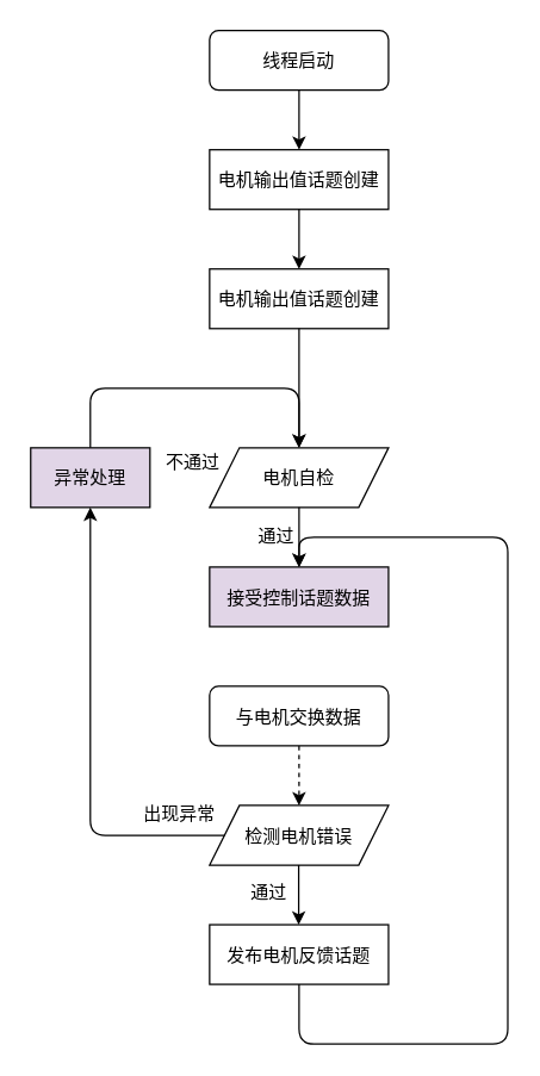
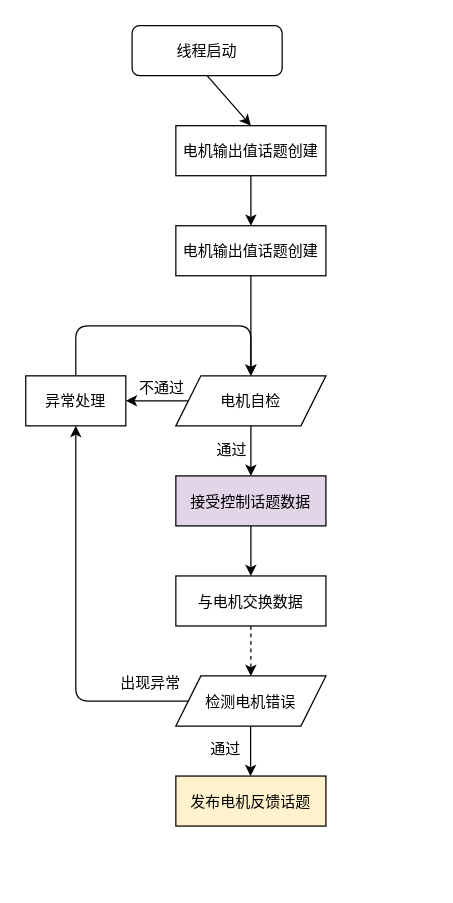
  <mxCell id="0" />
  <mxCell id="1" parent="0" />
  <mxCell id="2" value="电机输出值话题创建" style="rounded=0;" vertex="1" parent="1"><mxGeometry x="140" y="100" width="120" height="40" as="geometry" /></mxCell>
  <mxCell id="3" value="电机输出值话题创建" style="rounded=0;" vertex="1" parent="1"><mxGeometry x="140" y="180" width="120" height="40" as="geometry" /></mxCell>
  <mxCell id="4" value="" style="endArrow=classic;entryX=0.5;entryY=0;entryDx=0;entryDy=0;exitX=0.5;exitY=1;exitDx=0;exitDy=0;" edge="1" parent="1" source="2" target="3"><mxGeometry width="50" height="50" relative="1" as="geometry"><mxPoint x="300" y="250" as="sourcePoint" /><mxPoint x="350" y="200" as="targetPoint" /></mxGeometry></mxCell>
  <mxCell id="5" value="电机自检" style="shape=parallelogram;perimeter=parallelogramPerimeter;fixedSize=1;" vertex="1" parent="1"><mxGeometry x="140" y="300" width="120" height="40" as="geometry" /></mxCell>
  <mxCell id="6" value="" style="endArrow=classic;entryX=0.5;entryY=0;entryDx=0;entryDy=0;exitX=0.5;exitY=1;exitDx=0;exitDy=0;" edge="1" parent="1" source="3" target="5"><mxGeometry width="50" height="50" relative="1" as="geometry"><mxPoint x="370" y="300" as="sourcePoint" /><mxPoint x="420" y="250" as="targetPoint" /></mxGeometry></mxCell>
  <mxCell id="7" value="不通过" style="text;strokeColor=none;fillColor=none;align=center;verticalAlign=middle;rounded=0;" vertex="1" parent="1"><mxGeometry x="99" y="294" width="60" height="30" as="geometry" /></mxCell>
  <mxCell id="8" value="通过" style="text;strokeColor=none;fillColor=none;align=center;verticalAlign=middle;rounded=0;" vertex="1" parent="1"><mxGeometry x="155" y="344" width="60" height="30" as="geometry" /></mxCell>
  <mxCell id="9" value="" style="endArrow=classic;exitX=0.5;exitY=1;exitDx=0;exitDy=0;" edge="1" parent="1" source="5"><mxGeometry width="50" height="50" relative="1" as="geometry"><mxPoint x="330" y="360" as="sourcePoint" /><mxPoint x="200" y="380" as="targetPoint" /></mxGeometry></mxCell>
  <mxCell id="10" value="接受控制话题数据" style="rounded=0;fillColor=#e1d5e7;" vertex="1" parent="1"><mxGeometry x="140" y="380" width="120" height="40" as="geometry" /></mxCell>
- <mxCell id="11" value="与电机交换数据" style="rounded=1;" vertex="1" parent="1"><mxGeometry x="140" y="460" width="120" height="40" as="geometry" /></mxCell>
- <mxCell id="13" value="发布电机反馈话题" style="rounded=0;" vertex="1" parent="1"><mxGeometry x="140" y="620" width="120" height="40" as="geometry" /></mxCell>
+ <mxCell id="11" value="与电机交换数据" style="rounded=0;" vertex="1" parent="1"><mxGeometry x="140" y="460" width="120" height="40" as="geometry" /></mxCell>
+ <mxCell id="12" value="" style="endArrow=classic;entryX=0.5;entryY=0;entryDx=0;entryDy=0;exitX=0.5;exitY=1;exitDx=0;exitDy=0;" edge="1" parent="1" source="10" target="11"><mxGeometry width="50" height="50" relative="1" as="geometry"><mxPoint x="320" y="480" as="sourcePoint" /><mxPoint x="370" y="430" as="targetPoint" /></mxGeometry></mxCell>
+ <mxCell id="13" value="发布电机反馈话题" style="rounded=0;fillColor=#fff2cc;" vertex="1" parent="1"><mxGeometry x="140" y="620" width="120" height="40" as="geometry" /></mxCell>
  <mxCell id="14" value="检测电机错误" style="shape=parallelogram;perimeter=parallelogramPerimeter;fixedSize=1;" vertex="1" parent="1"><mxGeometry x="140" y="540" width="120" height="40" as="geometry" /></mxCell>
  <mxCell id="15" value="" style="endArrow=classic;entryX=0.5;entryY=0;entryDx=0;entryDy=0;exitX=0.5;exitY=1;exitDx=0;exitDy=0;dashed=1;" edge="1" parent="1" source="11" target="14"><mxGeometry width="50" height="50" relative="1" as="geometry"><mxPoint x="350" y="510" as="sourcePoint" /><mxPoint x="400" y="460" as="targetPoint" /></mxGeometry></mxCell>
  <mxCell id="16" value="" style="endArrow=classic;entryX=0.5;entryY=0;entryDx=0;entryDy=0;exitX=0.5;exitY=1;exitDx=0;exitDy=0;" edge="1" parent="1"><mxGeometry width="50" height="50" relative="1" as="geometry"><mxPoint x="199.76" y="580" as="sourcePoint" /><mxPoint x="199.76" y="620" as="targetPoint" /></mxGeometry></mxCell>
- <mxCell id="17" value="" style="endArrow=classic;exitX=0.5;exitY=1;exitDx=0;exitDy=0;entryX=0.5;entryY=0;entryDx=0;entryDy=0;" edge="1" parent="1" source="13" target="10"><mxGeometry width="50" height="50" relative="1" as="geometry"><mxPoint x="500" y="440" as="sourcePoint" /><mxPoint x="340" y="250" as="targetPoint" /><Array as="points"><mxPoint x="200" y="700" /><mxPoint x="340" y="700" /><mxPoint x="340" y="360" /><mxPoint x="200" y="360" /></Array></mxGeometry></mxCell>
  <mxCell id="18" value="通过" style="text;strokeColor=none;fillColor=none;align=center;verticalAlign=middle;rounded=0;" vertex="1" parent="1"><mxGeometry x="150" y="583" width="60" height="30" as="geometry" /></mxCell>
  <mxCell id="19" value="出现异常" style="text;strokeColor=none;fillColor=none;align=center;verticalAlign=middle;rounded=0;" vertex="1" parent="1"><mxGeometry x="90" y="530" width="60" height="30" as="geometry" /></mxCell>
- <mxCell id="20" value="异常处理" style="rounded=0;fillColor=#e1d5e7;" vertex="1" parent="1"><mxGeometry x="20" y="300" width="80" height="40" as="geometry" /></mxCell>
+ <mxCell id="20" value="异常处理" style="rounded=0;" vertex="1" parent="1"><mxGeometry x="20" y="300" width="80" height="40" as="geometry" /></mxCell>
  <mxCell id="21" value="" style="endArrow=classic;exitX=0;exitY=0.5;exitDx=0;exitDy=0;entryX=0.5;entryY=1;entryDx=0;entryDy=0;" edge="1" parent="1" source="14" target="20"><mxGeometry width="50" height="50" relative="1" as="geometry"><mxPoint x="110" y="590" as="sourcePoint" /><mxPoint x="370" y="420" as="targetPoint" /><Array as="points"><mxPoint x="60" y="560" /></Array></mxGeometry></mxCell>
+ <mxCell id="22" value="" style="endArrow=classic;entryX=1;entryY=0.5;entryDx=0;entryDy=0;exitX=0;exitY=0.5;exitDx=0;exitDy=0;" edge="1" parent="1" source="5" target="20"><mxGeometry width="50" height="50" relative="1" as="geometry"><mxPoint x="230" y="380" as="sourcePoint" /><mxPoint x="280" y="330" as="targetPoint" /></mxGeometry></mxCell>
  <mxCell id="23" value="" style="endArrow=classic;entryX=0.5;entryY=0;entryDx=0;entryDy=0;" edge="1" parent="1" target="5"><mxGeometry width="50" height="50" relative="1" as="geometry"><mxPoint x="60" y="300" as="sourcePoint" /><mxPoint x="110" y="250" as="targetPoint" /><Array as="points"><mxPoint x="60" y="260" /><mxPoint x="200" y="260" /></Array></mxGeometry></mxCell>
- <mxCell id="24" value="线程启动" style="rounded=1;" vertex="1" parent="1"><mxGeometry x="140" y="20" width="120" height="40" as="geometry" /></mxCell>
+ <mxCell id="24" value="线程启动" style="rounded=1;" vertex="1" parent="1"><mxGeometry x="105" y="20" width="120" height="40" as="geometry" /></mxCell>
  <mxCell id="25" value="" style="endArrow=classic;entryX=0.5;entryY=0;entryDx=0;entryDy=0;exitX=0.5;exitY=1;exitDx=0;exitDy=0;" edge="1" parent="1" source="24" target="2"><mxGeometry width="50" height="50" relative="1" as="geometry"><mxPoint x="300" y="140" as="sourcePoint" /><mxPoint x="350" y="90" as="targetPoint" /></mxGeometry></mxCell>
